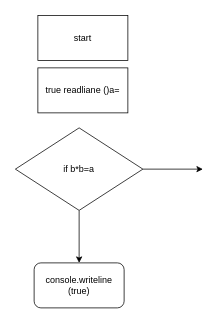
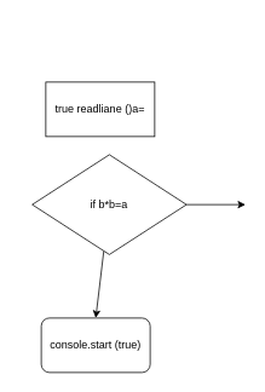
  <mxCell id="0" />
  <mxCell id="1" parent="0" />
- <mxCell id="2" value="start&lt;br&gt;" style="whiteSpace=wrap;html=1;" vertex="1" parent="1"><mxGeometry x="50" y="20" width="120" height="60" as="geometry" /></mxCell>
  <mxCell id="3" value="true readliane ()a=" style="whiteSpace=wrap;html=1;" vertex="1" parent="1"><mxGeometry x="50" y="90" width="120" height="60" as="geometry" /></mxCell>
  <mxCell id="4" style="edgeStyle=none;html=1;" edge="1" parent="1" source="6"><mxGeometry relative="1" as="geometry"><mxPoint x="105" y="350" as="targetPoint" /></mxGeometry></mxCell>
  <mxCell id="5" value="" style="edgeStyle=none;html=1;" edge="1" parent="1" source="6"><mxGeometry relative="1" as="geometry"><mxPoint x="270" y="225" as="targetPoint" /></mxGeometry></mxCell>
- <mxCell id="6" value="if b*b=a" style="rhombus;whiteSpace=wrap;html=1;" vertex="1" parent="1"><mxGeometry x="20" y="170" width="170" height="110" as="geometry" /></mxCell>
- <mxCell id="7" value="console.writeline (true)" style="rounded=1;whiteSpace=wrap;html=1;" vertex="1" parent="1"><mxGeometry x="45" y="350" width="120" height="60" as="geometry" /></mxCell>
+ <mxCell id="6" value="if b*b=a" style="rhombus;whiteSpace=wrap;html=1;" vertex="1" parent="1"><mxGeometry x="35" y="170" width="170" height="110" as="geometry" /></mxCell>
+ <mxCell id="7" value="console.start (true)" style="rounded=1;whiteSpace=wrap;html=1;" vertex="1" parent="1"><mxGeometry x="45" y="350" width="120" height="60" as="geometry" /></mxCell>
